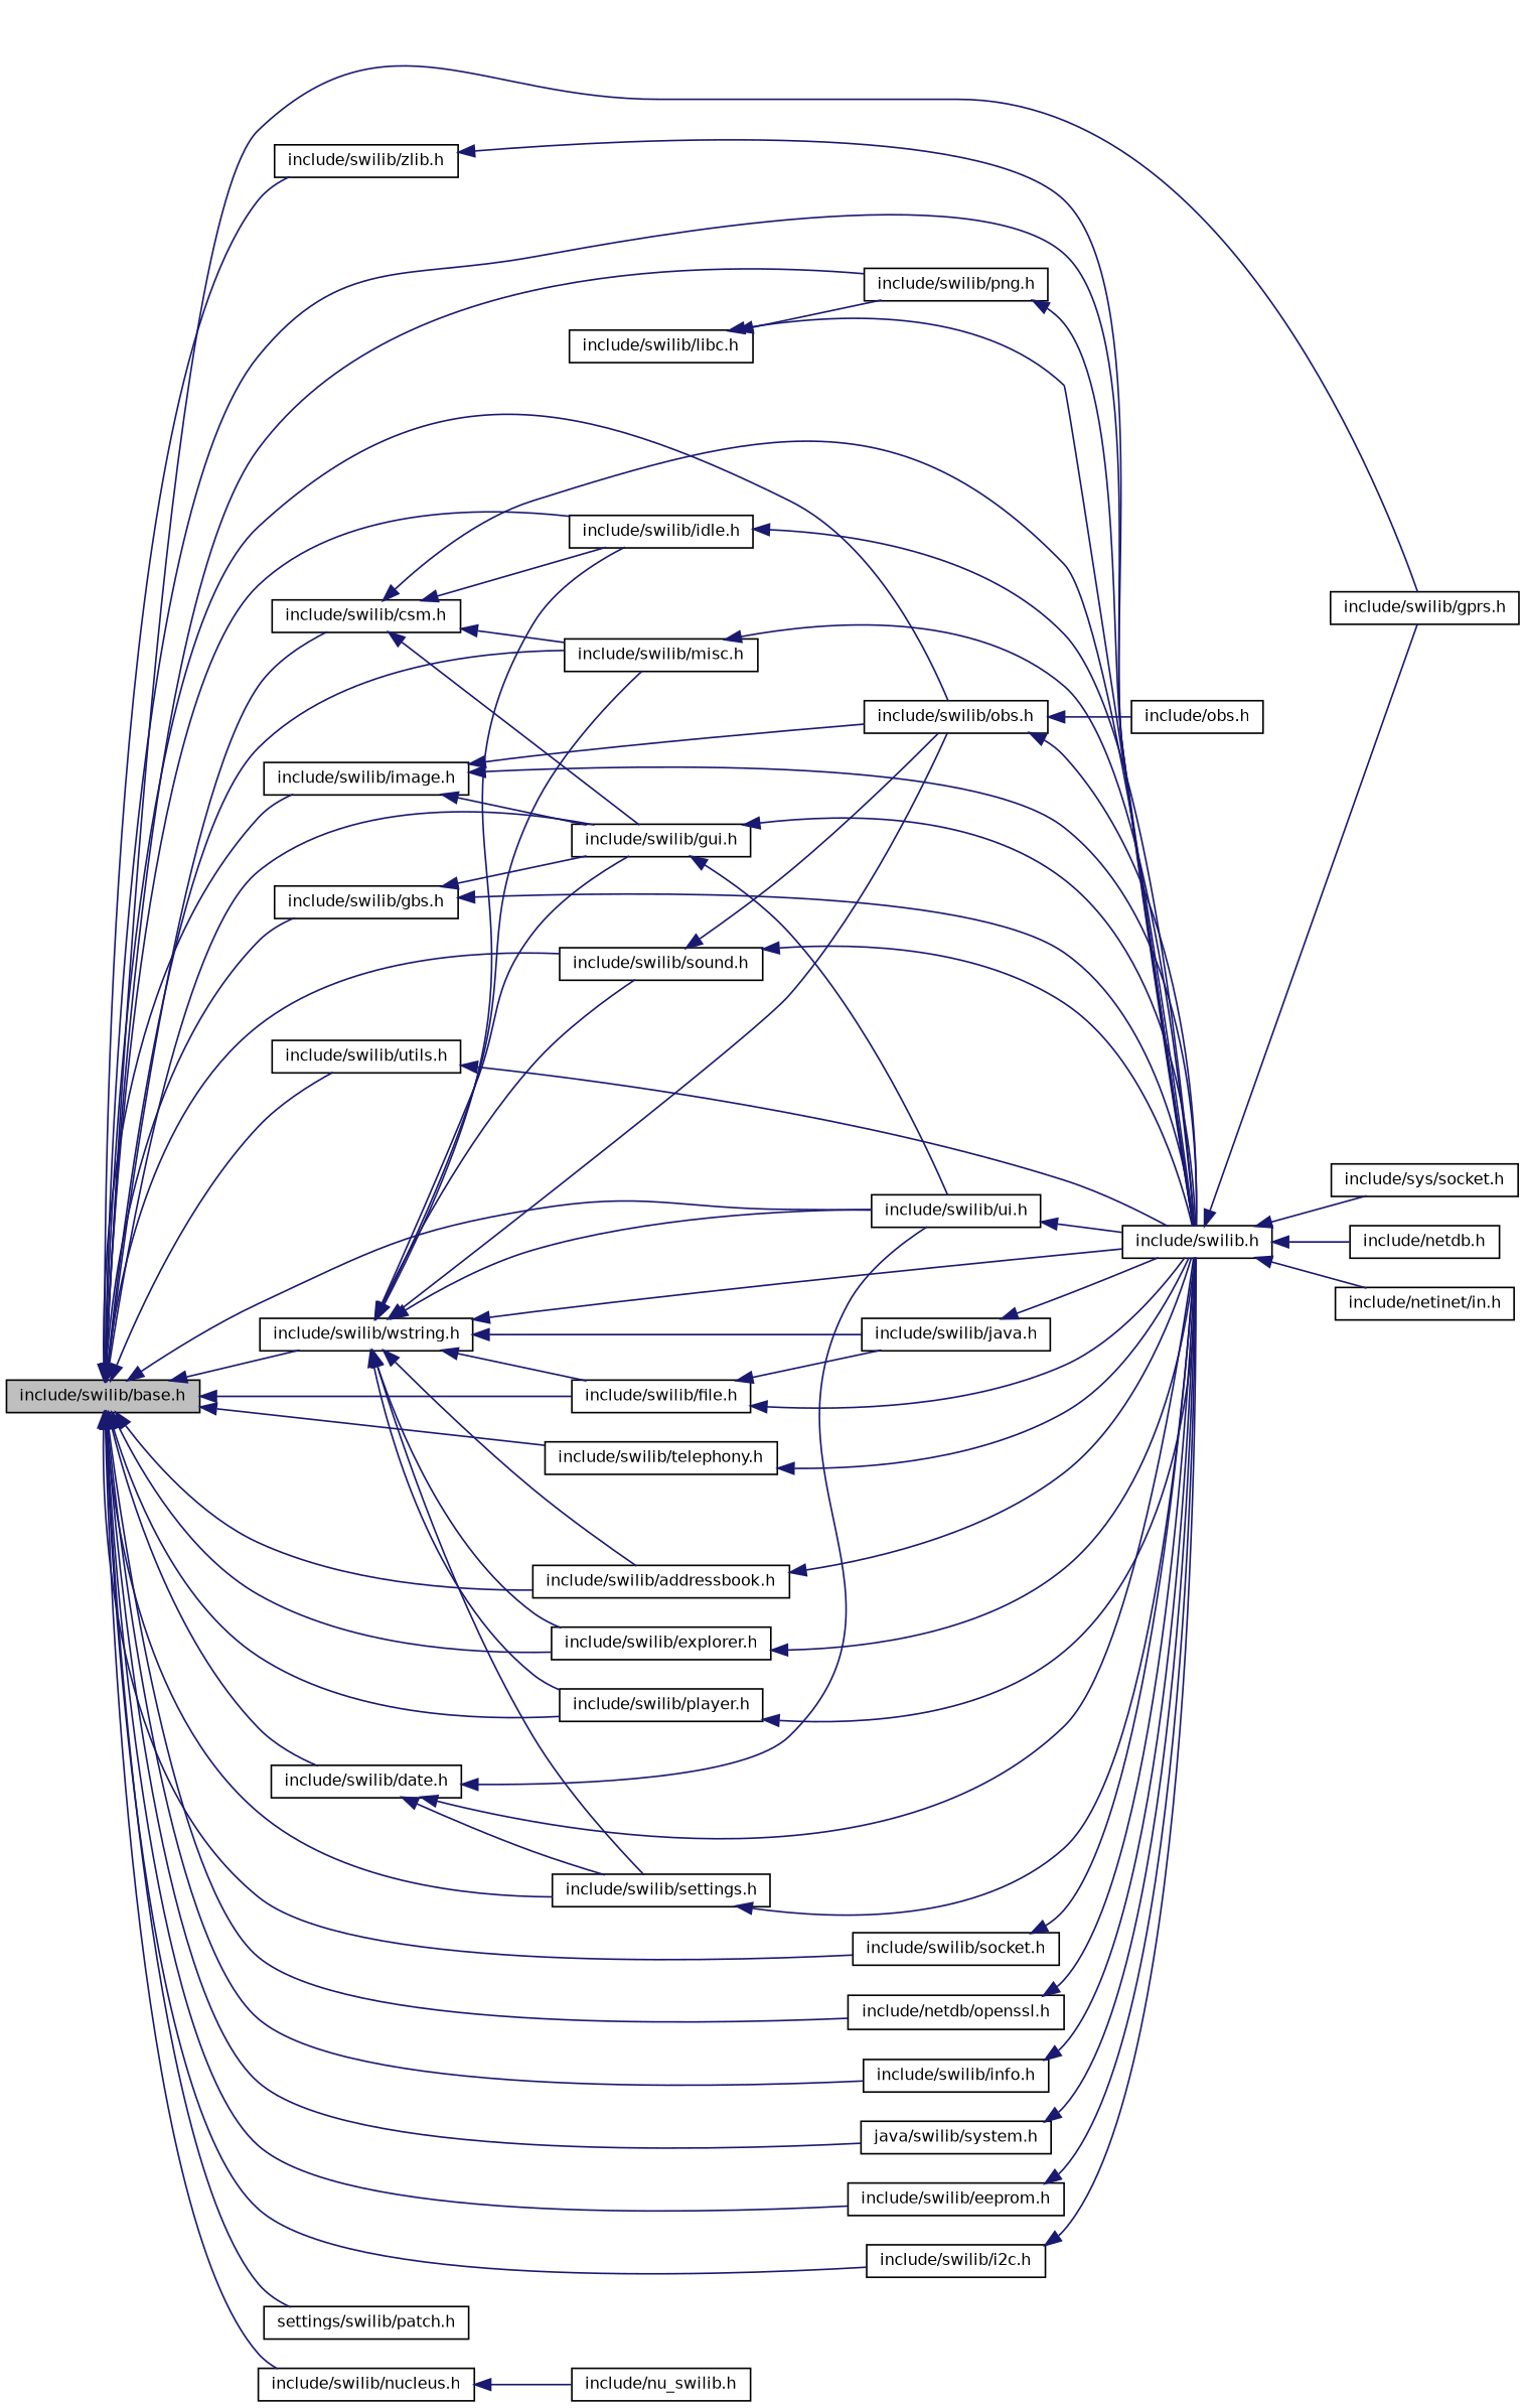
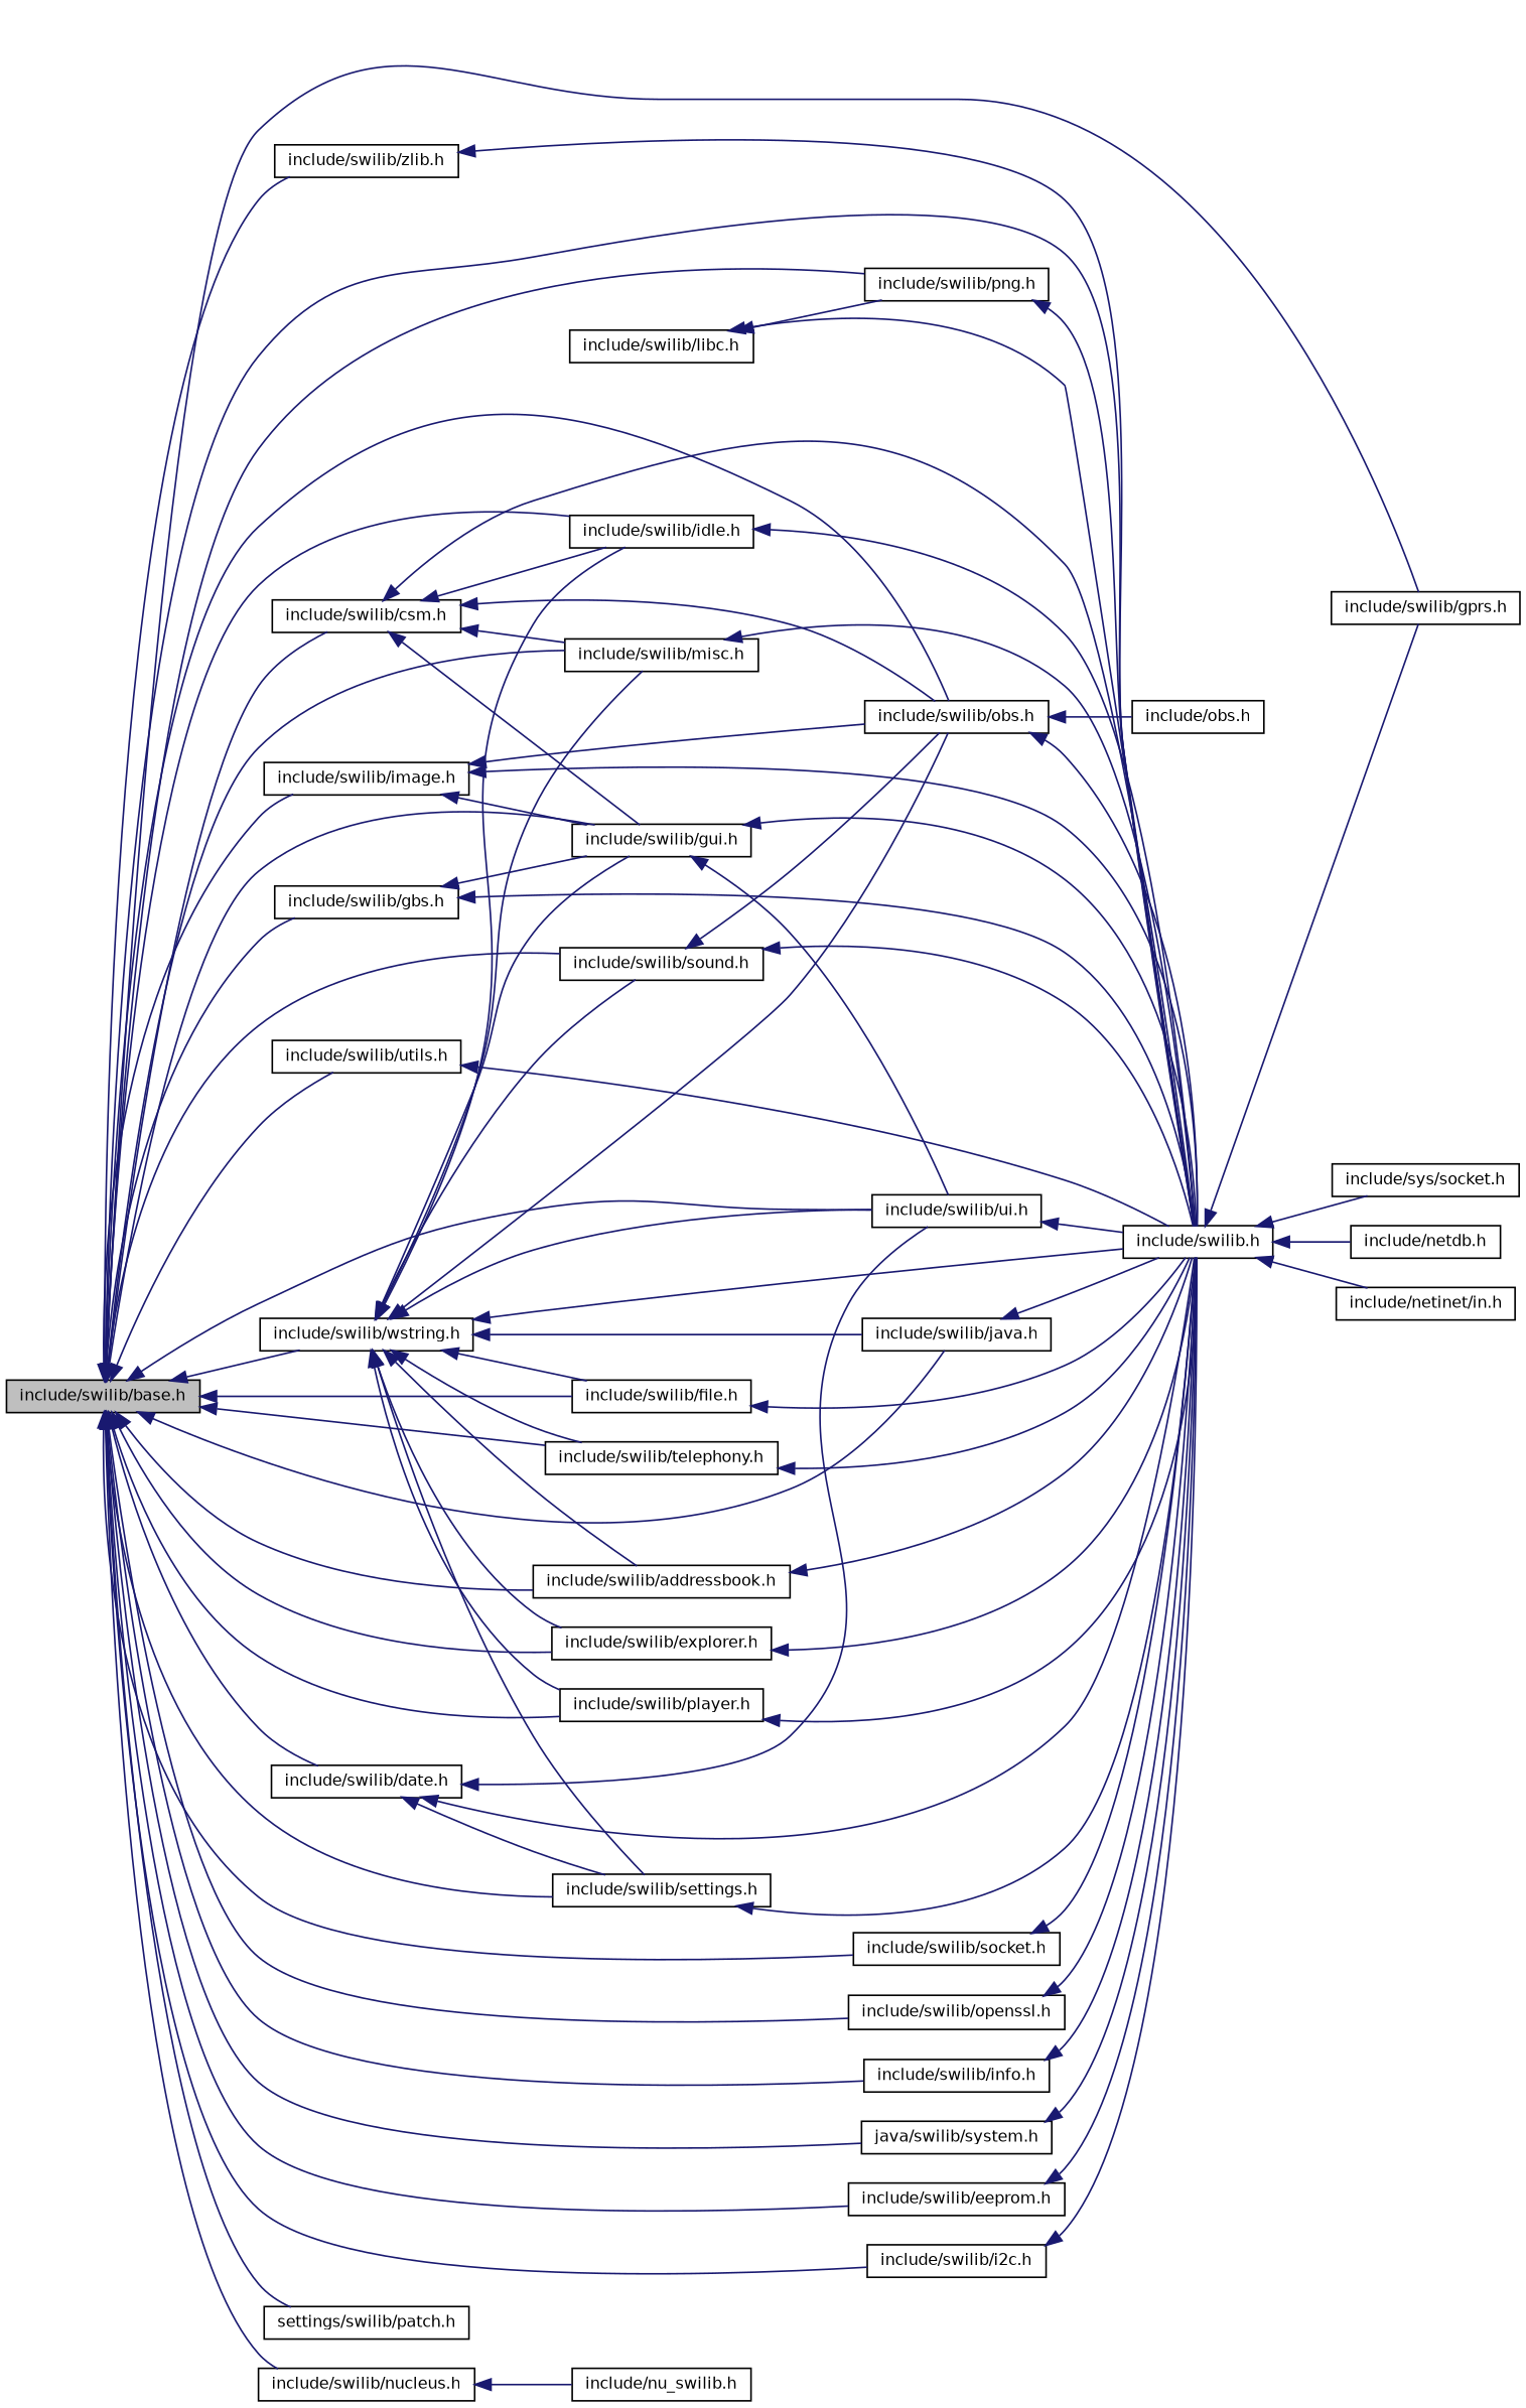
  digraph {
    rankdir=LR
    node [color=black fillcolor=white fontname=Helvetica fontsize=10 shape=record style=filled]
    edge [color=midnightblue dir=back fontname=Helvetica fontsize=10 labelfontname=Helvetica labelfontsize=10 style=solid]
    n1 [fillcolor=grey75 fontcolor=black height=0.2 label="include/swilib/base.h" width=0.4]
    n2 [height=0.2 label="include/swilib.h" width=0.4]
    n3 [height=0.2 label="include/swilib/png.h" width=0.4]
    n4 [height=0.2 label="include/swilib/wstring.h" width=0.4]
    n5 [height=0.2 label="include/swilib/csm.h" width=0.4]
    n6 [height=0.2 label="include/swilib/gui.h" width=0.4]
    n7 [height=0.2 label="include/swilib/ui.h" width=0.4]
    n8 [height=0.2 label="include/swilib/obs.h" width=0.4]
    n9 [height=0.2 label="include/swilib/misc.h" width=0.4]
    n10 [height=0.2 label="include/swilib/idle.h" width=0.4]
    n11 [height=0.2 label="include/swilib/file.h" width=0.4]
    n12 [height=0.2 label="include/swilib/sound.h" width=0.4]
    n13 [height=0.2 label="include/swilib/settings.h" width=0.4]
    n14 [height=0.2 label="include/swilib/telephony.h" width=0.4]
    n15 [height=0.2 label="include/swilib/addressbook.h" width=0.4]
    n16 [height=0.2 label="include/swilib/explorer.h" width=0.4]
    n17 [height=0.2 label="include/swilib/java.h" width=0.4]
    n18 [height=0.2 label="include/swilib/player.h" width=0.4]
    n19 [height=0.2 label="include/swilib/date.h" width=0.4]
    n20 [height=0.2 label="include/swilib/gbs.h" width=0.4]
    n21 [height=0.2 label="include/swilib/image.h" width=0.4]
    n22 [height=0.2 label="include/swilib/gprs.h" width=0.4]
    n23 [height=0.2 label="include/swilib/socket.h" width=0.4]
-   n24 [height=0.2 label="include/netdb/openssl.h" width=0.4]
+   n24 [height=0.2 label="include/swilib/openssl.h" width=0.4]
    n25 [height=0.2 label="include/swilib/info.h" width=0.4]
    n26 [height=0.2 label="java/swilib/system.h" width=0.4]
    n27 [height=0.2 label="include/swilib/eeprom.h" width=0.4]
    n28 [height=0.2 label="include/swilib/i2c.h" width=0.4]
    n29 [height=0.2 label="include/swilib/zlib.h" width=0.4]
    n30 [height=0.2 label="include/swilib/utils.h" width=0.4]
    n31 [height=0.2 label="settings/swilib/patch.h" width=0.4]
    n32 [height=0.2 label="include/swilib/nucleus.h" width=0.4]
    n33 [height=0.2 label="include/netdb.h" width=0.4]
    n34 [height=0.2 label="include/netinet/in.h" width=0.4]
    n35 [height=0.2 label="include/sys/socket.h" width=0.4]
    n36 [height=0.2 label="include/swilib/libc.h" width=0.4]
    n37 [height=0.2 label="include/obs.h" width=0.4]
    n38 [height=0.2 label="include/nu_swilib.h" width=0.4]
    n1 -> n2
    n1 -> n3
    n1 -> n4
    n1 -> n5
    n1 -> n6
    n1 -> n7
    n1 -> n8
    n1 -> n9
    n1 -> n10
    n1 -> n11
    n1 -> n12
    n1 -> n13
    n1 -> n14
    n1 -> n15
    n1 -> n16
-   n11 -> n17
+   n1 -> n17
    n1 -> n18
    n1 -> n19
    n1 -> n20
    n1 -> n21
    n1 -> n22
    n1 -> n23
    n1 -> n24
    n1 -> n25
    n1 -> n26
    n1 -> n27
    n1 -> n28
    n1 -> n29
    n1 -> n30
    n1 -> n31
    n1 -> n32
    n2 -> n22
    n2 -> n33
    n2 -> n34
    n2 -> n35
    n3 -> n2
    n4 -> n2
    n4 -> n6
    n4 -> n7
    n4 -> n8
    n4 -> n9
    n4 -> n10
    n4 -> n11
    n4 -> n12
    n4 -> n13
+   n4 -> n14
    n4 -> n15
    n4 -> n16
    n4 -> n17
    n4 -> n18
    n5 -> n2
    n5 -> n6
+   n5 -> n8
    n5 -> n9
    n5 -> n10
    n6 -> n2
    n6 -> n7
    n7 -> n2
    n8 -> n2
    n8 -> n37
    n9 -> n2
    n10 -> n2
    n11 -> n2
    n12 -> n2
    n12 -> n8
    n13 -> n2
    n14 -> n2
    n15 -> n2
    n16 -> n2
    n17 -> n2
    n18 -> n2
    n19 -> n2
    n19 -> n7
    n19 -> n13
    n20 -> n2
    n20 -> n6
    n21 -> n2
    n21 -> n6
    n21 -> n8
    n23 -> n2
    n24 -> n2
    n25 -> n2
    n26 -> n2
    n27 -> n2
    n28 -> n2
    n29 -> n2
    n30 -> n2
    n32 -> n38
    n36 -> n2
    n36 -> n3
  }
